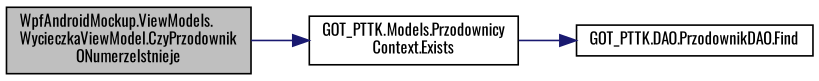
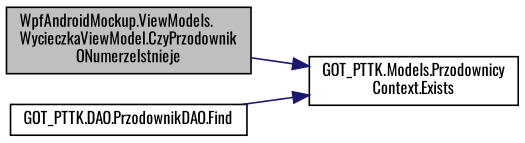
  digraph {
    rankdir=LR
    fontname=Oswald
    node [color=black fillcolor=white fontname=Oswald fontsize=10 shape=record style=filled]
    edge [color=midnightblue fontname=Oswald fontsize=10 labelfontname=Helvetica labelfontsize=10 style=solid]
    n1 [fillcolor=grey75 fontcolor=black height=0.2 label="WpfAndroidMockup.ViewModels.\lWycieczkaViewModel.CzyPrzodownik\lONumerzeIstnieje" width=0.4]
    n2 [height=0.2 label="GOT_PTTK.Models.Przodownicy\lContext.Exists" width=0.4]
    n3 [height=0.2 label="GOT_PTTK.DAO.PrzodownikDAO.Find" width=0.4]
    n1 -> n2
-   n2 -> n3
+   n3 -> n2
  }
